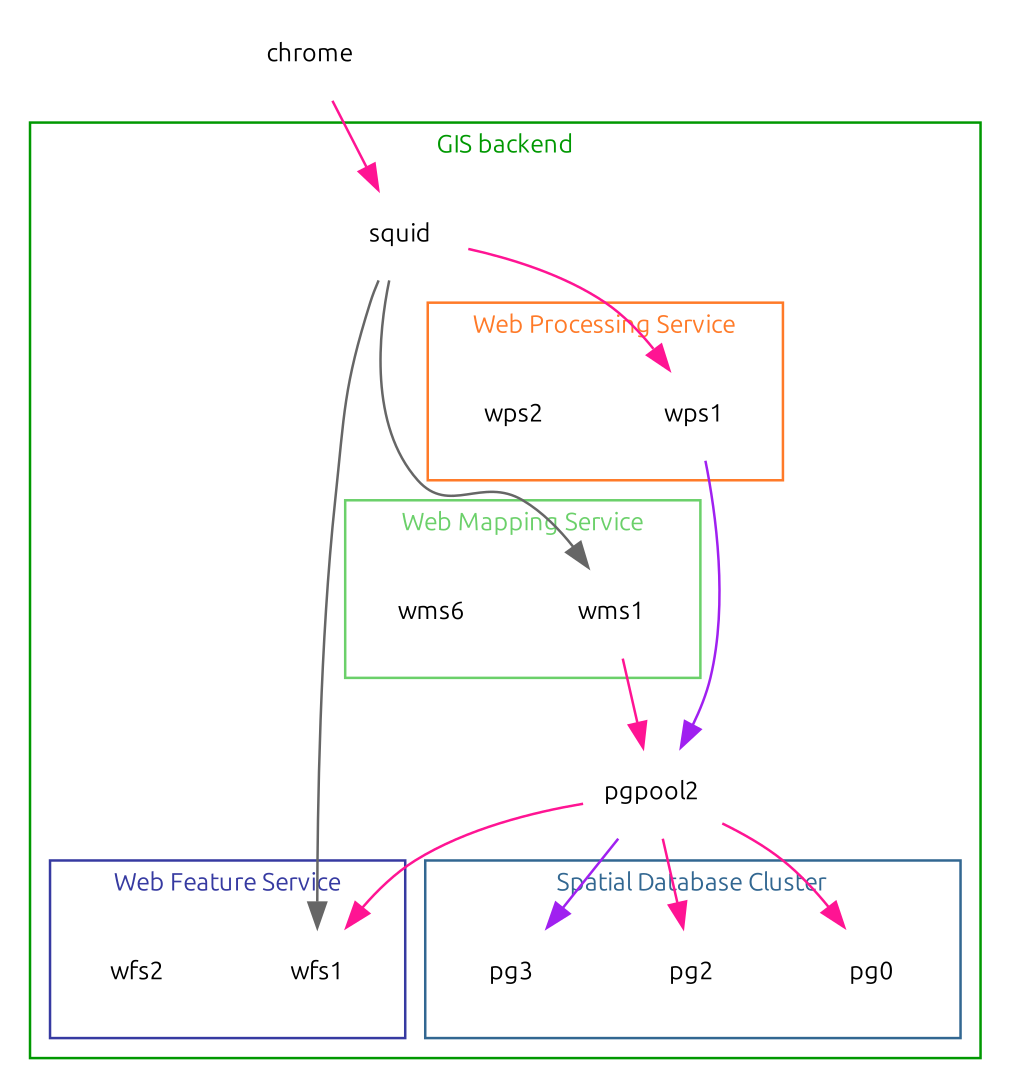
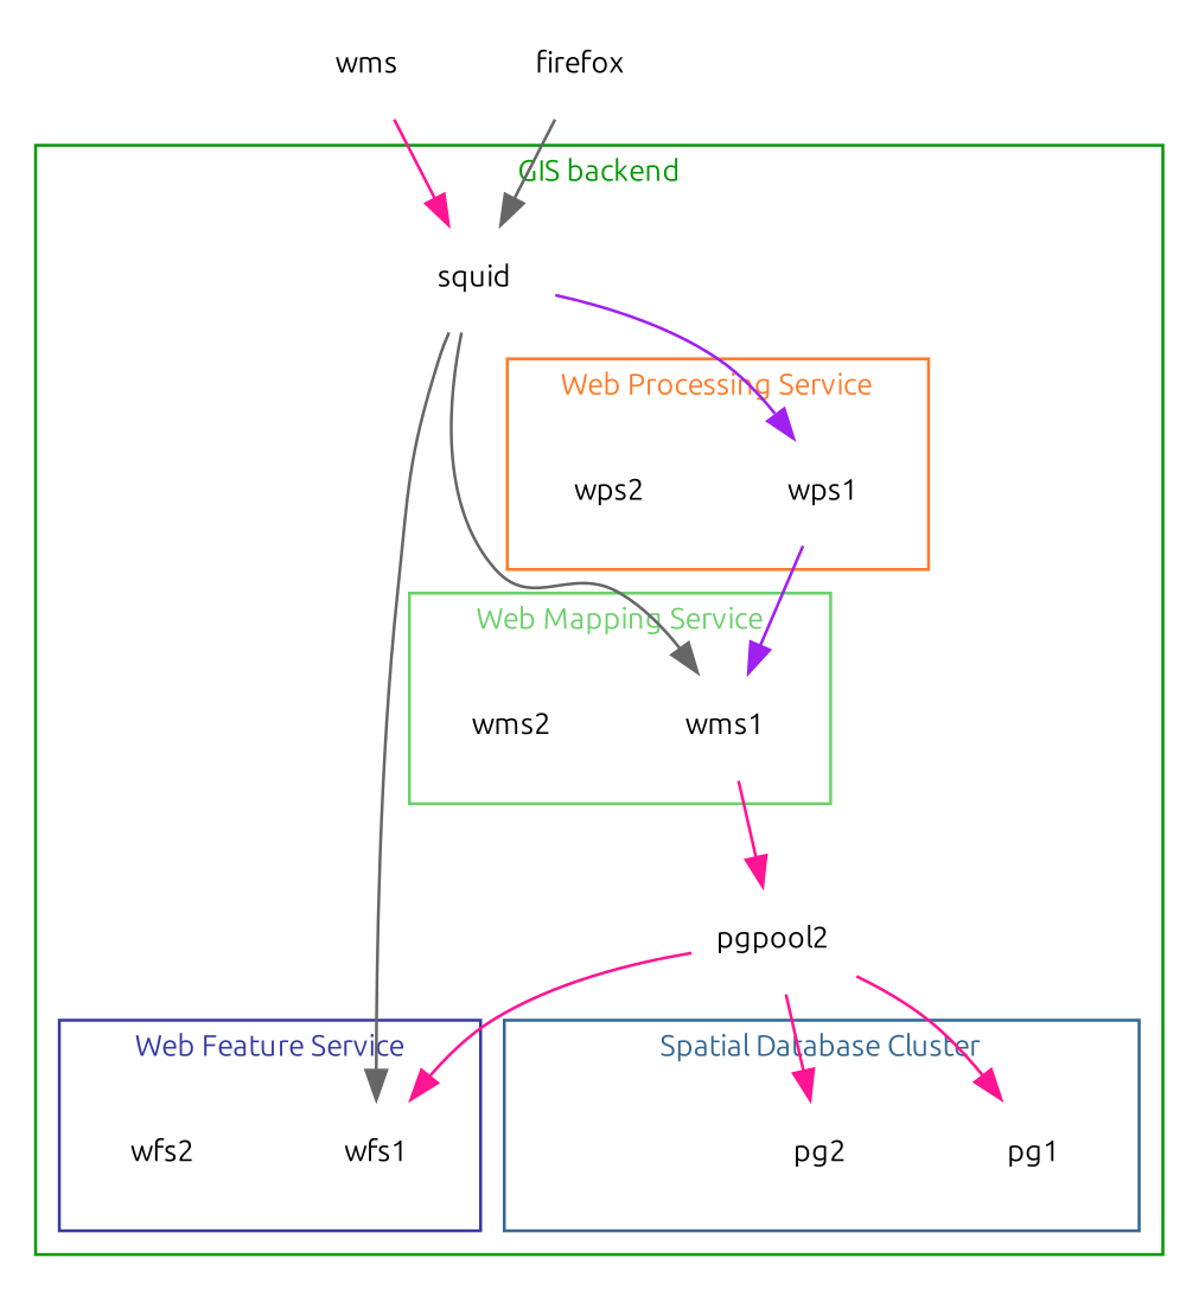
  digraph {
    dir=LR
    fontname=Ubuntu
    fontsize=10
    node [color=gray40 fontname=Ubuntu fontsize=10 shape=none]
    edge [color=deeppink fontname=Ubuntu fontsize=10]
    wms1
-   wms2 [label=wms6]
+   wms2
    wfs1 [color=blue]
    wfs2 [color=blue]
    wps1 [color=deeppink]
    wps2 [color=deeppink]
-   pg1 [label=pg0]
+   pg1
    pg2 [color=blue]
-   pg3
    squid
    pgpool2 [color=blue]
-   chrome [color=blue]
+   chrome [color=blue label=wms]
+   firefox
    subgraph cluster_1 {
      color="#009801"
      fontcolor="#009801"
      label="GIS backend"
      squid
      pgpool2
      subgraph cluster_2 {
        color="#6BD06A"
        fontcolor="#6BD06A"
        label="Web Mapping Service"
        wms1
        wms2
      }
      subgraph cluster_3 {
        color="#363AA1"
        fontcolor="#363AA1"
        label="Web Feature Service"
        wfs1
        wfs2
      }
      subgraph cluster_4 {
        color="#FF7A28"
        fontcolor="#FF7A28"
        label="Web Processing Service"
        wps1
        wps2
      }
      subgraph cluster_5 {
        color="#326791"
        fontcolor="#326791"
        label="Spatial Database Cluster"
        pg1
        pg2
-       pg3
      }
    }
    wms1 -> pgpool2
-   wps1 -> pgpool2 [color=purple]
+   wps1 -> wms1 [color=purple]
    squid -> wms1 [color=gray40]
    squid -> wfs1 [color=gray40]
-   squid -> wps1
+   squid -> wps1 [color=purple]
    pgpool2 -> wfs1
    pgpool2 -> pg1
    pgpool2 -> pg2
-   pgpool2 -> pg3 [color=purple]
    chrome -> squid
+   firefox -> squid [color=gray40]
  }
